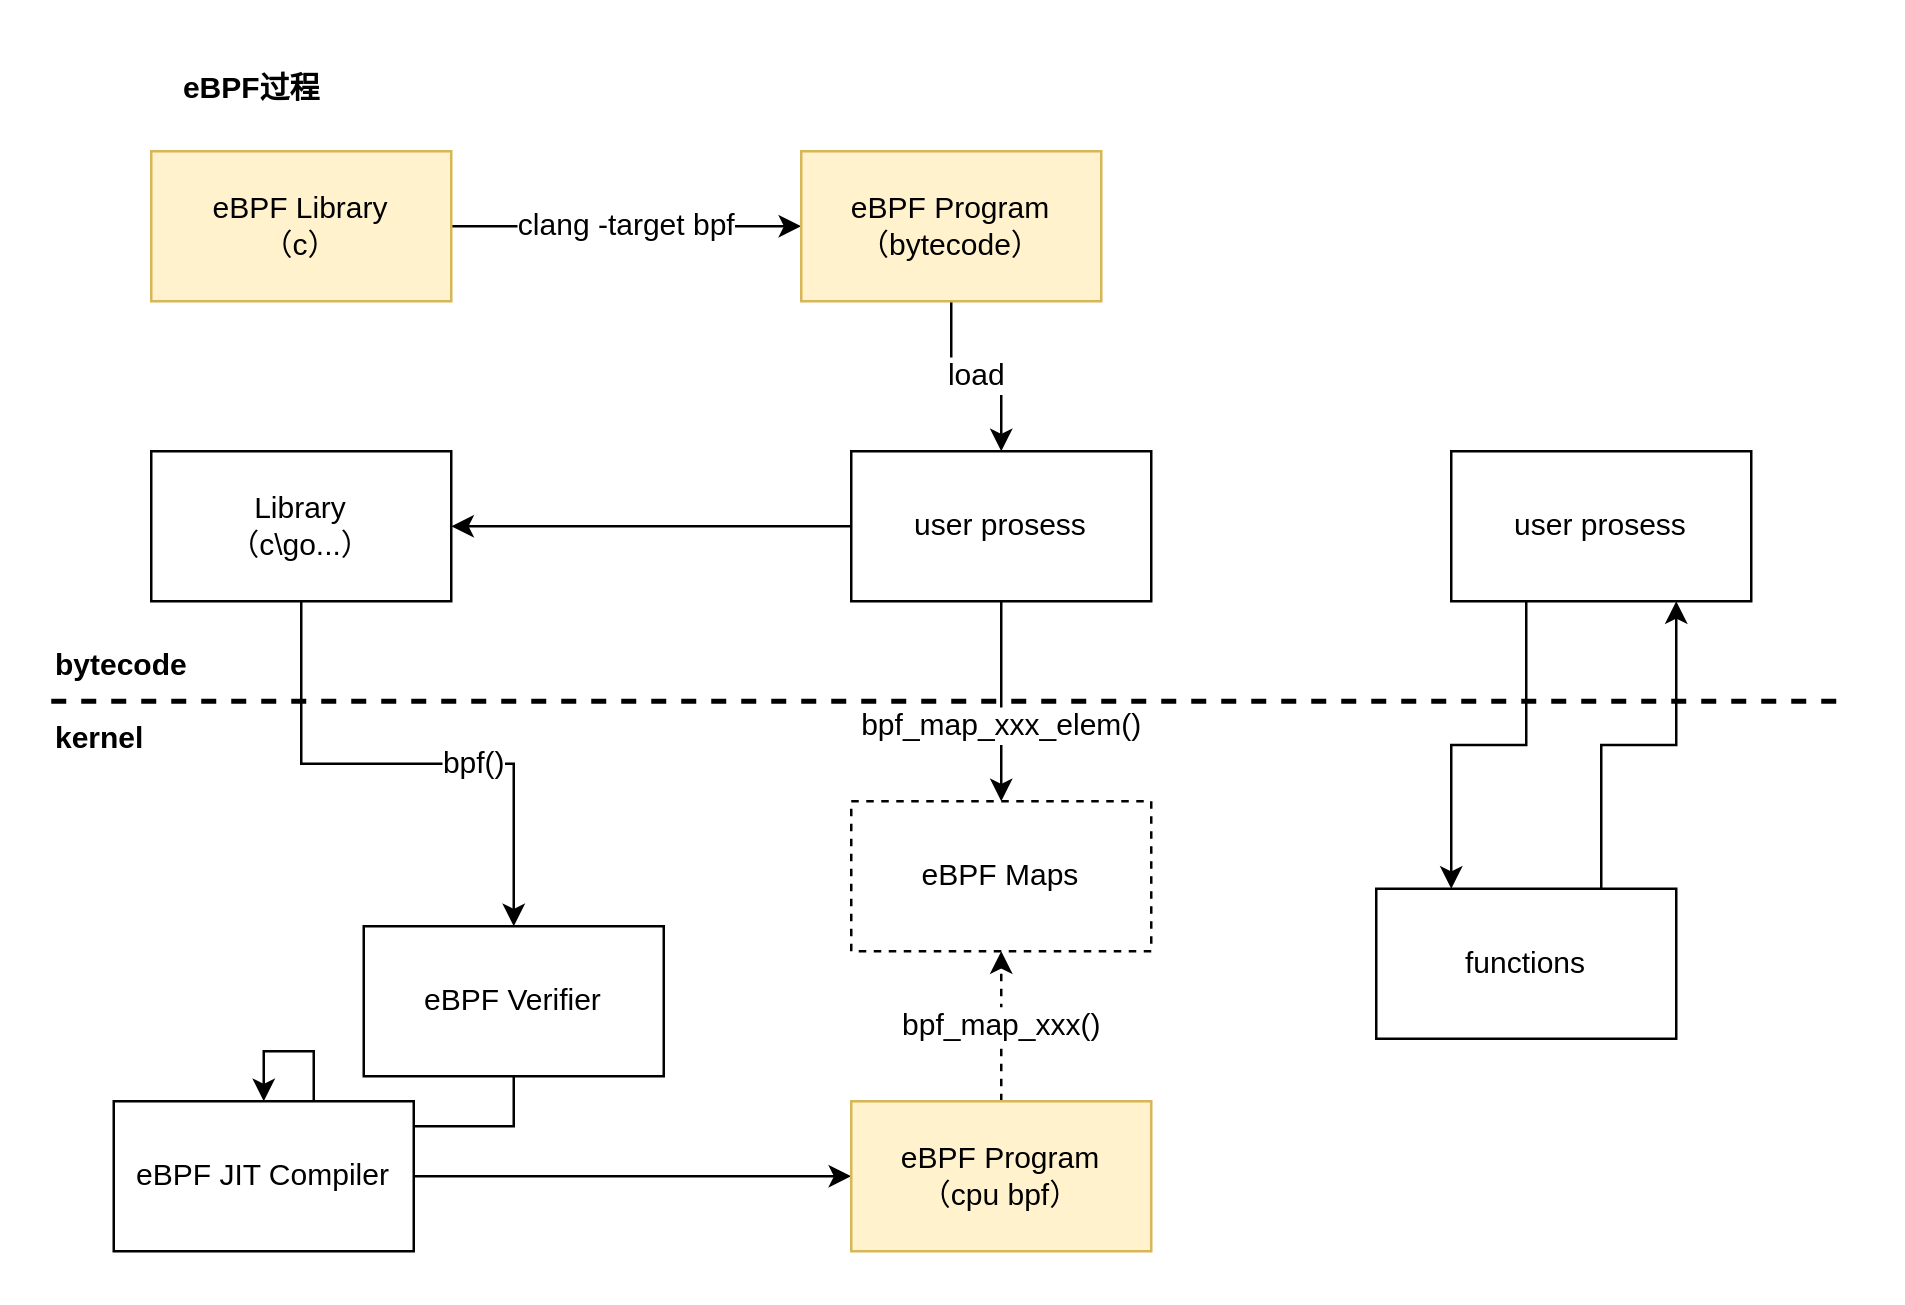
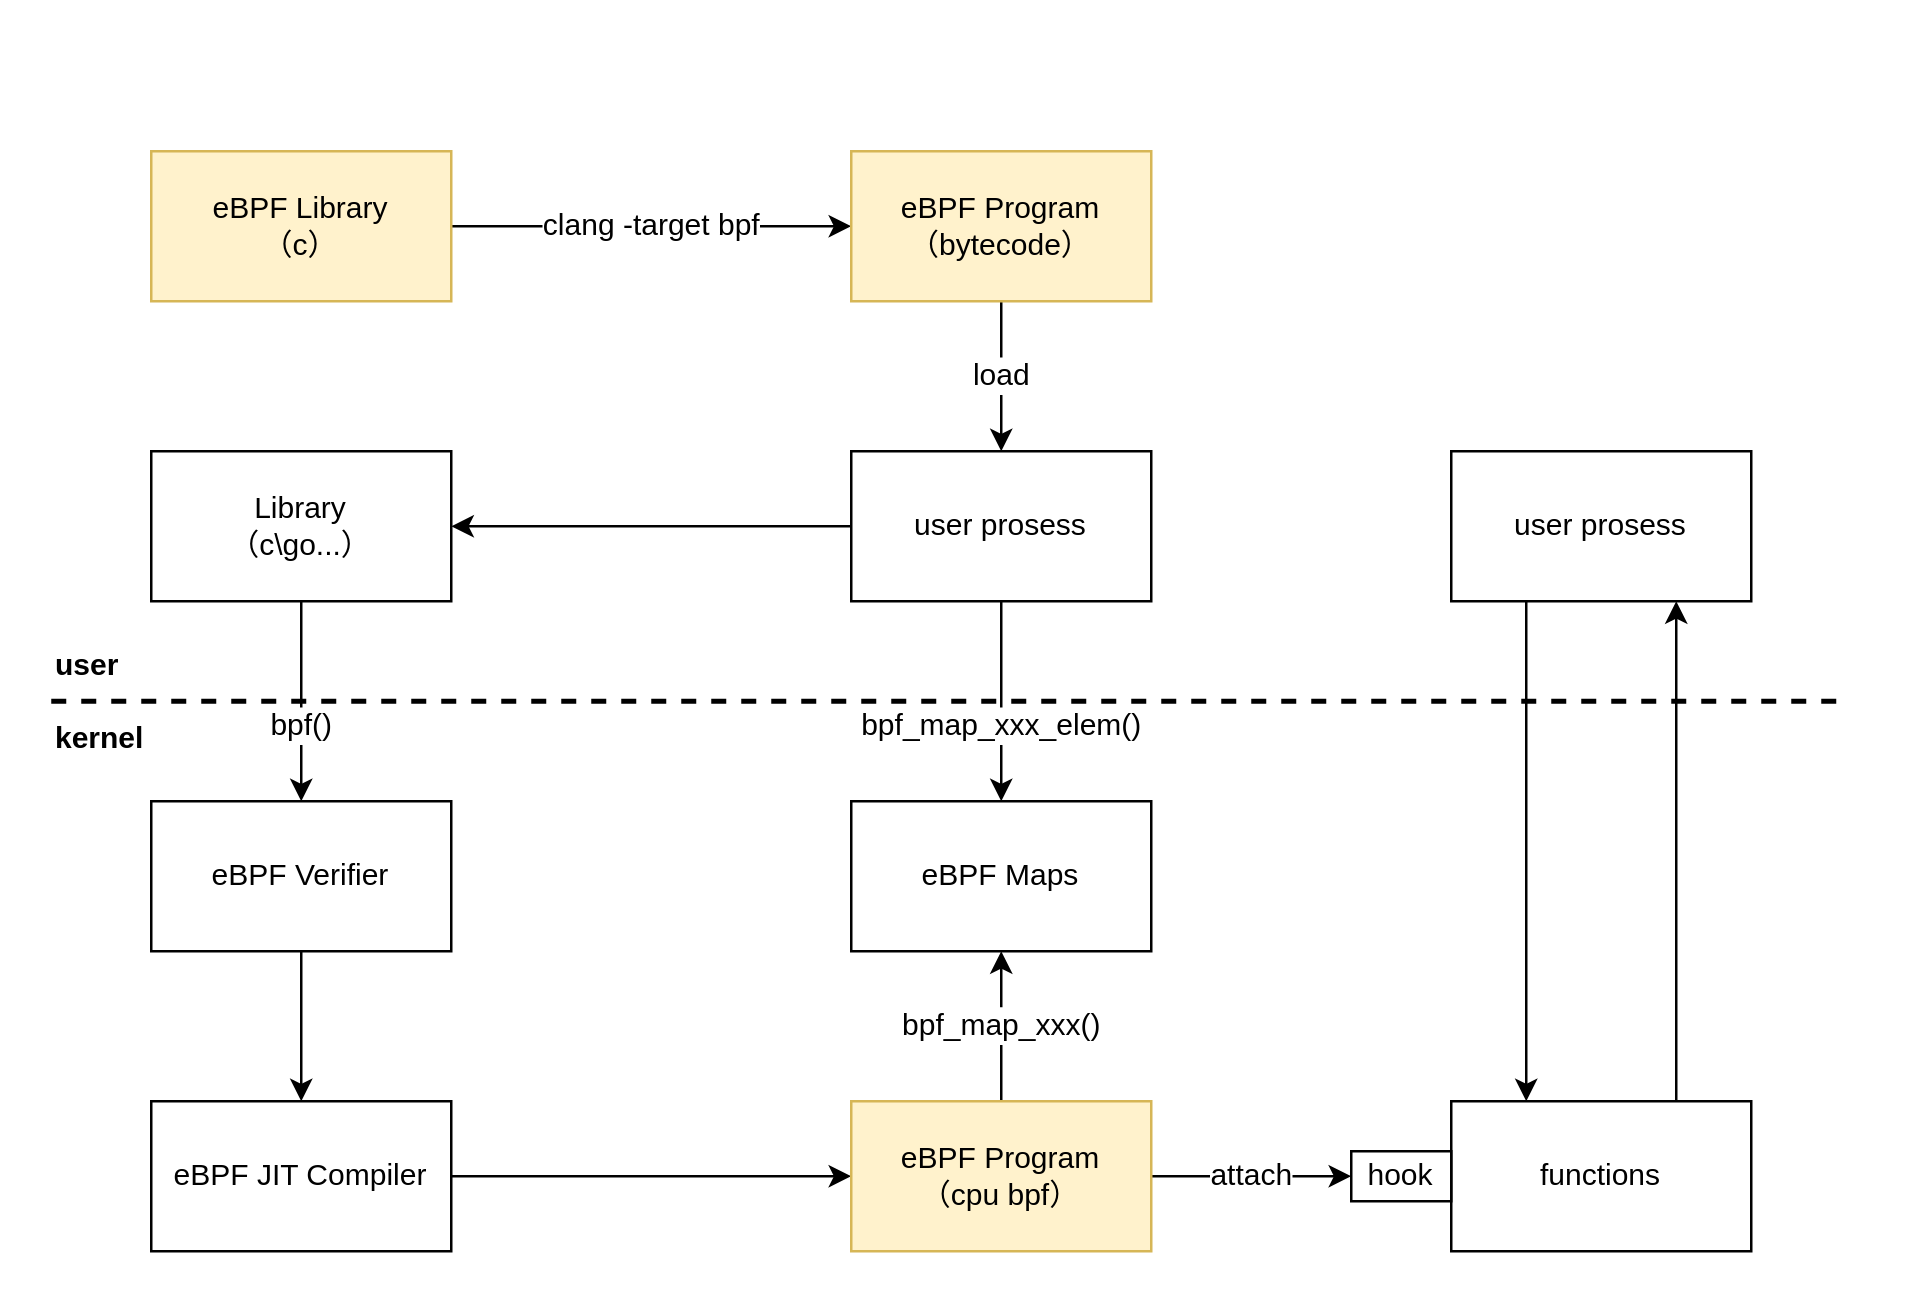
  <mxCell id="0" />
  <mxCell id="1" parent="0" />
  <mxCell id="2" value="" style="endArrow=none;dashed=1;html=1;strokeWidth=2;rounded=0;align=left;" edge="1" parent="1"><mxGeometry x="-0.974" width="50" height="50" relative="1" as="geometry"><mxPoint x="20" y="280" as="sourcePoint" /><mxPoint x="740" y="280" as="targetPoint" /><mxPoint as="offset" /></mxGeometry></mxCell>
  <mxCell id="3" value="clang -target bpf" style="edgeStyle=orthogonalEdgeStyle;rounded=0;orthogonalLoop=1;jettySize=auto;html=1;exitX=1;exitY=0.5;exitDx=0;exitDy=0;entryX=0;entryY=0.5;entryDx=0;entryDy=0;labelBackgroundColor=default;strokeWidth=1;fontSize=12;" edge="1" parent="1" source="4" target="6"><mxGeometry relative="1" as="geometry" /></mxCell>
  <mxCell id="4" value="eBPF Library&lt;br&gt;（c）" style="rounded=0;whiteSpace=wrap;html=1;fontSize=12;fillColor=#fff2cc;strokeColor=#d6b656;" vertex="1" parent="1"><mxGeometry x="60" y="60" width="120" height="60" as="geometry" /></mxCell>
  <mxCell id="5" value="load" style="edgeStyle=orthogonalEdgeStyle;rounded=0;orthogonalLoop=1;jettySize=auto;html=1;labelBackgroundColor=default;strokeWidth=1;fontSize=12;" edge="1" parent="1" source="6" target="9"><mxGeometry relative="1" as="geometry" /></mxCell>
- <mxCell id="6" value="eBPF Program&lt;br&gt;（bytecode）" style="whiteSpace=wrap;html=1;rounded=0;fillColor=#fff2cc;strokeColor=#d6b656;" vertex="1" parent="1"><mxGeometry x="320" y="60" width="120" height="60" as="geometry" /></mxCell>
+ <mxCell id="6" value="eBPF Program&lt;br&gt;（bytecode）" style="whiteSpace=wrap;html=1;rounded=0;fillColor=#fff2cc;strokeColor=#d6b656;" vertex="1" parent="1"><mxGeometry x="340" y="60" width="120" height="60" as="geometry" /></mxCell>
  <mxCell id="7" style="edgeStyle=orthogonalEdgeStyle;rounded=0;orthogonalLoop=1;jettySize=auto;html=1;exitX=0;exitY=0.5;exitDx=0;exitDy=0;entryX=1;entryY=0.5;entryDx=0;entryDy=0;labelBackgroundColor=default;strokeWidth=1;fontSize=12;" edge="1" parent="1" source="9" target="12"><mxGeometry relative="1" as="geometry" /></mxCell>
  <mxCell id="8" value="bpf_map_xxx_elem()" style="edgeStyle=orthogonalEdgeStyle;rounded=0;orthogonalLoop=1;jettySize=auto;html=1;exitX=0.5;exitY=1;exitDx=0;exitDy=0;entryX=0.5;entryY=0;entryDx=0;entryDy=0;labelBackgroundColor=default;strokeWidth=1;fontSize=12;endArrow=classic;endFill=1;" edge="1" parent="1" source="9" target="19"><mxGeometry x="0.25" relative="1" as="geometry"><Array as="points"><mxPoint x="400" y="300" /><mxPoint x="400" y="300" /></Array><mxPoint as="offset" /></mxGeometry></mxCell>
  <mxCell id="9" value="user prosess" style="rounded=0;whiteSpace=wrap;html=1;fontSize=12;" vertex="1" parent="1"><mxGeometry x="340" y="180" width="120" height="60" as="geometry" /></mxCell>
- <mxCell id="10" value="&lt;b&gt;&lt;span style=&quot;&quot;&gt;bytecode&lt;/span&gt;&lt;br style=&quot;&quot;&gt;&lt;br style=&quot;&quot;&gt;&lt;span style=&quot;&quot;&gt;kernel&lt;/span&gt;&lt;/b&gt;" style="text;html=1;align=left;verticalAlign=middle;resizable=0;points=[];autosize=1;strokeColor=none;fillColor=none;fontSize=12;" vertex="1" parent="1"><mxGeometry x="20" y="250" width="60" height="60" as="geometry" /></mxCell>
+ <mxCell id="10" value="&lt;b&gt;&lt;span style=&quot;&quot;&gt;user&lt;/span&gt;&lt;br style=&quot;&quot;&gt;&lt;br style=&quot;&quot;&gt;&lt;span style=&quot;&quot;&gt;kernel&lt;/span&gt;&lt;/b&gt;" style="text;html=1;align=left;verticalAlign=middle;resizable=0;points=[];autosize=1;strokeColor=none;fillColor=none;fontSize=12;" vertex="1" parent="1"><mxGeometry x="20" y="250" width="60" height="60" as="geometry" /></mxCell>
  <mxCell id="11" value="bpf()" style="edgeStyle=orthogonalEdgeStyle;rounded=0;orthogonalLoop=1;jettySize=auto;html=1;exitX=0.5;exitY=1;exitDx=0;exitDy=0;entryX=0.5;entryY=0;entryDx=0;entryDy=0;labelBackgroundColor=default;strokeWidth=1;fontSize=12;endArrow=classic;endFill=1;" edge="1" parent="1" source="12" target="14"><mxGeometry x="0.25" relative="1" as="geometry"><mxPoint as="offset" /></mxGeometry></mxCell>
  <mxCell id="12" value="Library&lt;br&gt;（c\go...）" style="rounded=0;whiteSpace=wrap;html=1;fontSize=12;" vertex="1" parent="1"><mxGeometry x="60" y="180" width="120" height="60" as="geometry" /></mxCell>
  <mxCell id="13" style="edgeStyle=orthogonalEdgeStyle;rounded=0;orthogonalLoop=1;jettySize=auto;html=1;exitX=0.5;exitY=1;exitDx=0;exitDy=0;entryX=0.5;entryY=0;entryDx=0;entryDy=0;labelBackgroundColor=default;strokeWidth=1;fontSize=12;" edge="1" parent="1" source="14" target="16"><mxGeometry relative="1" as="geometry" /></mxCell>
- <mxCell id="14" value="eBPF Verifier" style="rounded=0;whiteSpace=wrap;html=1;labelBackgroundColor=none;fontSize=12;" vertex="1" parent="1"><mxGeometry x="145" y="370" width="120" height="60" as="geometry" /></mxCell>
+ <mxCell id="14" value="eBPF Verifier" style="rounded=0;whiteSpace=wrap;html=1;labelBackgroundColor=none;fontSize=12;" vertex="1" parent="1"><mxGeometry x="60" y="320" width="120" height="60" as="geometry" /></mxCell>
  <mxCell id="15" style="edgeStyle=orthogonalEdgeStyle;rounded=0;orthogonalLoop=1;jettySize=auto;html=1;exitX=1;exitY=0.5;exitDx=0;exitDy=0;entryX=0;entryY=0.5;entryDx=0;entryDy=0;labelBackgroundColor=default;strokeWidth=1;fontSize=12;endArrow=classic;endFill=1;" edge="1" parent="1" source="16" target="22"><mxGeometry relative="1" as="geometry" /></mxCell>
- <mxCell id="16" value="eBPF JIT Compiler" style="rounded=0;whiteSpace=wrap;html=1;labelBackgroundColor=none;fontSize=12;" vertex="1" parent="1"><mxGeometry x="45" y="440" width="120" height="60" as="geometry" /></mxCell>
+ <mxCell id="16" value="eBPF JIT Compiler" style="rounded=0;whiteSpace=wrap;html=1;labelBackgroundColor=none;fontSize=12;" vertex="1" parent="1"><mxGeometry x="60" y="440" width="120" height="60" as="geometry" /></mxCell>
  <mxCell id="17" style="edgeStyle=orthogonalEdgeStyle;rounded=0;orthogonalLoop=1;jettySize=auto;html=1;exitX=0.25;exitY=1;exitDx=0;exitDy=0;entryX=0.25;entryY=0;entryDx=0;entryDy=0;labelBackgroundColor=default;strokeWidth=1;fontSize=12;startArrow=none;startFill=0;endArrow=classic;endFill=1;" edge="1" parent="1" source="18" target="24"><mxGeometry relative="1" as="geometry" /></mxCell>
  <mxCell id="18" value="user prosess" style="rounded=0;whiteSpace=wrap;html=1;fontSize=12;" vertex="1" parent="1"><mxGeometry x="580" y="180" width="120" height="60" as="geometry" /></mxCell>
- <mxCell id="19" value="eBPF Maps" style="rounded=0;whiteSpace=wrap;html=1;labelBackgroundColor=none;fontSize=12;dashed=1;" vertex="1" parent="1"><mxGeometry x="340" y="320" width="120" height="60" as="geometry" /></mxCell>
- <mxCell id="20" value="&lt;span style=&quot;color: rgb(0, 0, 0); font-family: Helvetica; font-size: 12px; font-style: normal; font-variant-ligatures: normal; font-variant-caps: normal; font-weight: 400; letter-spacing: normal; orphans: 2; text-align: center; text-indent: 0px; text-transform: none; widows: 2; word-spacing: 0px; -webkit-text-stroke-width: 0px; background-color: rgb(255, 255, 255); text-decoration-thickness: initial; text-decoration-style: initial; text-decoration-color: initial; float: none; display: inline !important;&quot;&gt;bpf_map_xxx()&lt;/span&gt;" style="edgeStyle=orthogonalEdgeStyle;rounded=0;orthogonalLoop=1;jettySize=auto;html=1;labelBackgroundColor=default;strokeWidth=1;fontSize=12;endArrow=classic;endFill=1;dashed=1;" edge="1" parent="1" source="22" target="19"><mxGeometry relative="1" as="geometry" /></mxCell>
+ <mxCell id="19" value="eBPF Maps" style="rounded=0;whiteSpace=wrap;html=1;labelBackgroundColor=none;fontSize=12;" vertex="1" parent="1"><mxGeometry x="340" y="320" width="120" height="60" as="geometry" /></mxCell>
+ <mxCell id="20" value="&lt;span style=&quot;color: rgb(0, 0, 0); font-family: Helvetica; font-size: 12px; font-style: normal; font-variant-ligatures: normal; font-variant-caps: normal; font-weight: 400; letter-spacing: normal; orphans: 2; text-align: center; text-indent: 0px; text-transform: none; widows: 2; word-spacing: 0px; -webkit-text-stroke-width: 0px; background-color: rgb(255, 255, 255); text-decoration-thickness: initial; text-decoration-style: initial; text-decoration-color: initial; float: none; display: inline !important;&quot;&gt;bpf_map_xxx()&lt;/span&gt;" style="edgeStyle=orthogonalEdgeStyle;rounded=0;orthogonalLoop=1;jettySize=auto;html=1;labelBackgroundColor=default;strokeWidth=1;fontSize=12;endArrow=classic;endFill=1;" edge="1" parent="1" source="22" target="19"><mxGeometry relative="1" as="geometry" /></mxCell>
+ <mxCell id="21" value="attach" style="edgeStyle=orthogonalEdgeStyle;rounded=0;orthogonalLoop=1;jettySize=auto;html=1;exitX=1;exitY=0.5;exitDx=0;exitDy=0;labelBackgroundColor=default;strokeWidth=1;fontSize=12;endArrow=classic;endFill=1;" edge="1" parent="1" source="22" target="25"><mxGeometry relative="1" as="geometry" /></mxCell>
  <mxCell id="22" value="eBPF Program&lt;br&gt;（cpu bpf）" style="rounded=0;whiteSpace=wrap;html=1;labelBackgroundColor=none;fontSize=12;fillColor=#fff2cc;strokeColor=#d6b656;" vertex="1" parent="1"><mxGeometry x="340" y="440" width="120" height="60" as="geometry" /></mxCell>
  <mxCell id="23" style="edgeStyle=orthogonalEdgeStyle;rounded=0;orthogonalLoop=1;jettySize=auto;html=1;exitX=0.75;exitY=0;exitDx=0;exitDy=0;entryX=0.75;entryY=1;entryDx=0;entryDy=0;labelBackgroundColor=default;strokeWidth=1;fontSize=12;startArrow=none;startFill=0;endArrow=classic;endFill=1;" edge="1" parent="1" source="24" target="18"><mxGeometry relative="1" as="geometry" /></mxCell>
- <mxCell id="24" value="functions" style="rounded=0;whiteSpace=wrap;html=1;labelBackgroundColor=none;fontSize=12;" vertex="1" parent="1"><mxGeometry x="550" y="355" width="120" height="60" as="geometry" /></mxCell>
- <mxCell id="26" value="&lt;b&gt;eBPF过程&lt;/b&gt;" style="text;html=1;align=center;verticalAlign=middle;resizable=0;points=[];autosize=1;strokeColor=none;fillColor=none;fontSize=12;" vertex="1" parent="1"><mxGeometry x="60" y="20" width="80" height="30" as="geometry" /></mxCell>
+ <mxCell id="24" value="functions" style="rounded=0;whiteSpace=wrap;html=1;labelBackgroundColor=none;fontSize=12;" vertex="1" parent="1"><mxGeometry x="580" y="440" width="120" height="60" as="geometry" /></mxCell>
+ <mxCell id="25" value="hook" style="rounded=0;whiteSpace=wrap;html=1;labelBackgroundColor=none;fontSize=12;" vertex="1" parent="1"><mxGeometry x="540" y="460" width="40" height="20" as="geometry" /></mxCell>
